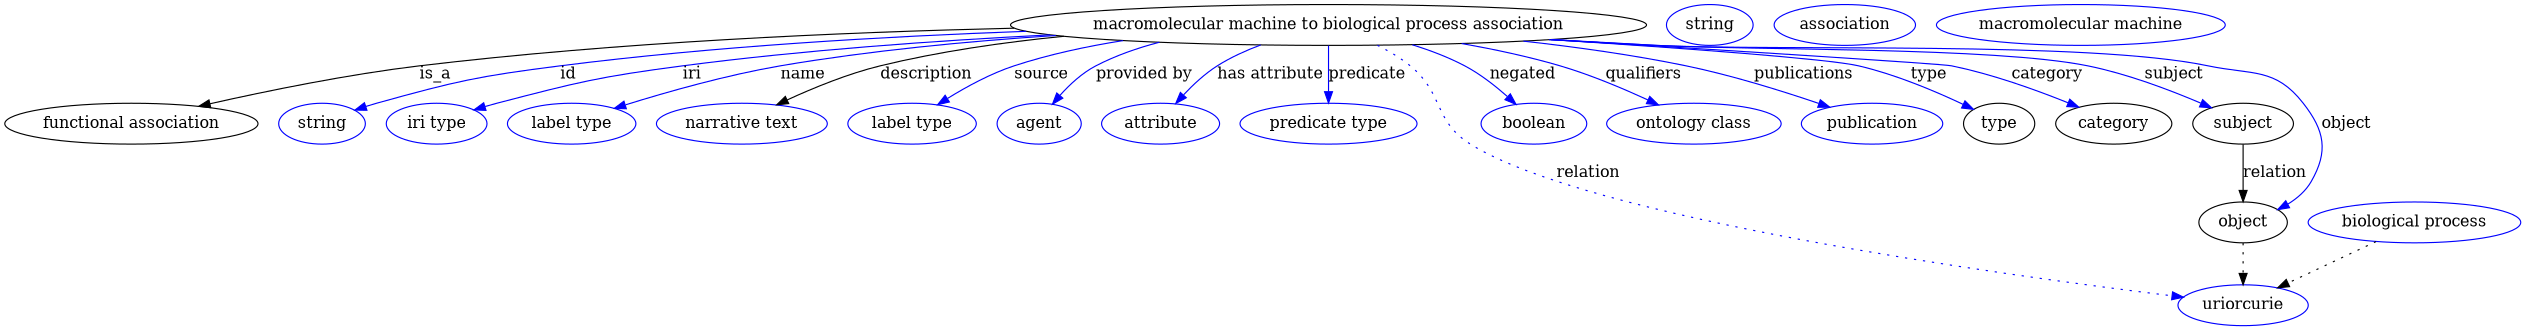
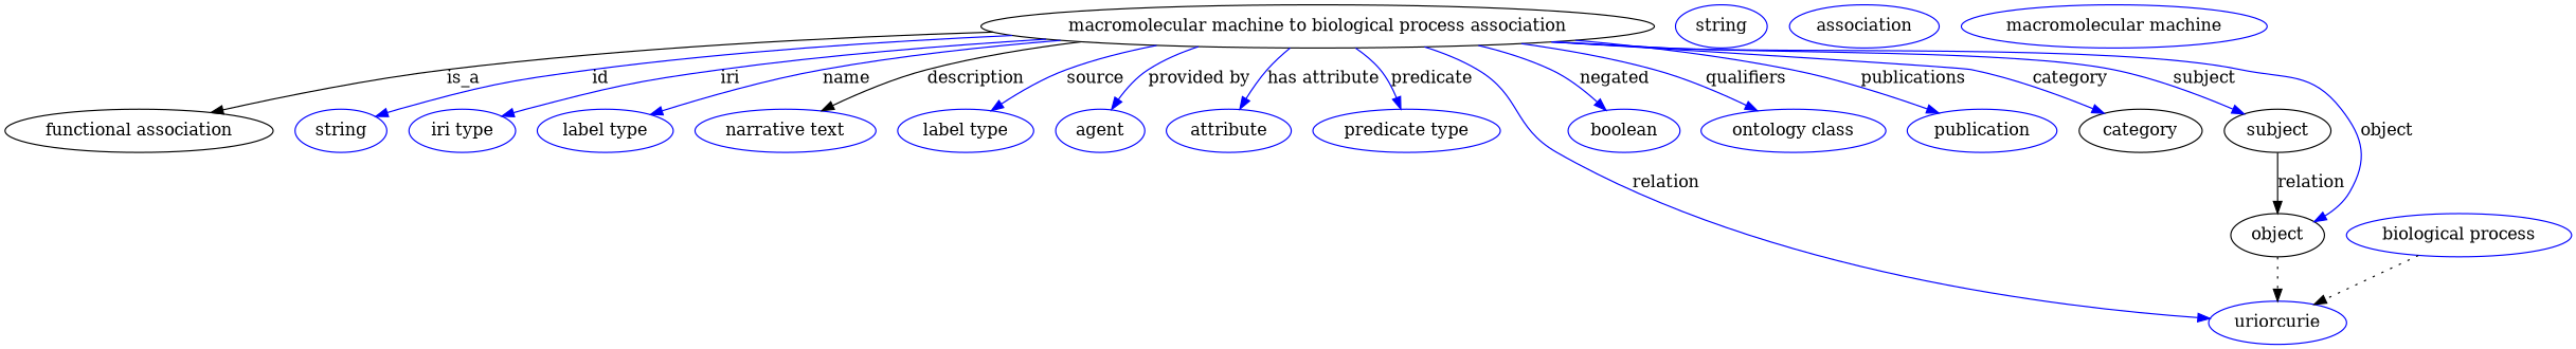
  digraph {
    node [color=blue]
    edge [color=blue style=solid]
    n1 [height=0.5 label="macromolecular machine to biological process association" width=6.0661 color=""]
    "functional association" [height=0.5 width=2.4373 color=""]
    n3 [height=0.5 label=string width=0.84854]
    n4 [height=0.5 label="iri type" width=1.011]
    n5 [height=0.5 label="label type" width=1.2638]
    n6 [height=0.5 label="narrative text" width=1.6068]
    n7 [height=0.5 label="label type" width=1.2638]
    n8 [height=0.5 label=agent width=0.83048]
    n9 [height=0.5 label=attribute width=1.1193]
    n10 [height=0.5 label="predicate type" width=1.679]
    n11 [height=0.5 label=uriorcurie width=1.2638]
    n12 [height=0.5 label=boolean width=1.0652]
    n13 [height=0.5 label="ontology class" width=1.7151]
    n14 [height=0.5 label=publication width=1.3902]
-   type [height=0.5 width=0.75 color=""]
    category [height=0.5 width=1.1374 color=""]
    subject [height=0.5 width=0.99297 color=""]
    object [height=0.5 width=0.9027 color=""]
    n19 [height=0.5 label=string width=0.84854]
    n20 [height=0.5 label=association width=1.3902]
    n21 [height=0.5 label="macromolecular machine" width=2.8164]
    n22 [height=0.5 label="biological process" width=2.0762]
    n1 -> "functional association" [label=is_a color="" style=""]
    n1 -> n3 [label=id]
    n1 -> n4 [label=iri]
    n1 -> n5 [label=name]
    n1 -> n6 [color=black label=description]
    n1 -> n7 [label=source]
    n1 -> n8 [label="provided by"]
    n1 -> n9 [label="has attribute"]
    n1 -> n10 [label=predicate]
-   n1 -> n11 [label=relation style=dotted]
+   n1 -> n11 [label=relation]
    n1 -> n12 [label=negated]
    n1 -> n13 [label=qualifiers]
    n1 -> n14 [label=publications]
-   n1 -> type [label=type]
    n1 -> category [label=category]
    n1 -> subject [label=subject]
    n1 -> object [label=object]
    subject -> object [label=relation color="" style=""]
    object -> n11 [style=dotted color=""]
    n22 -> n11 [style=dotted color=""]
  }
